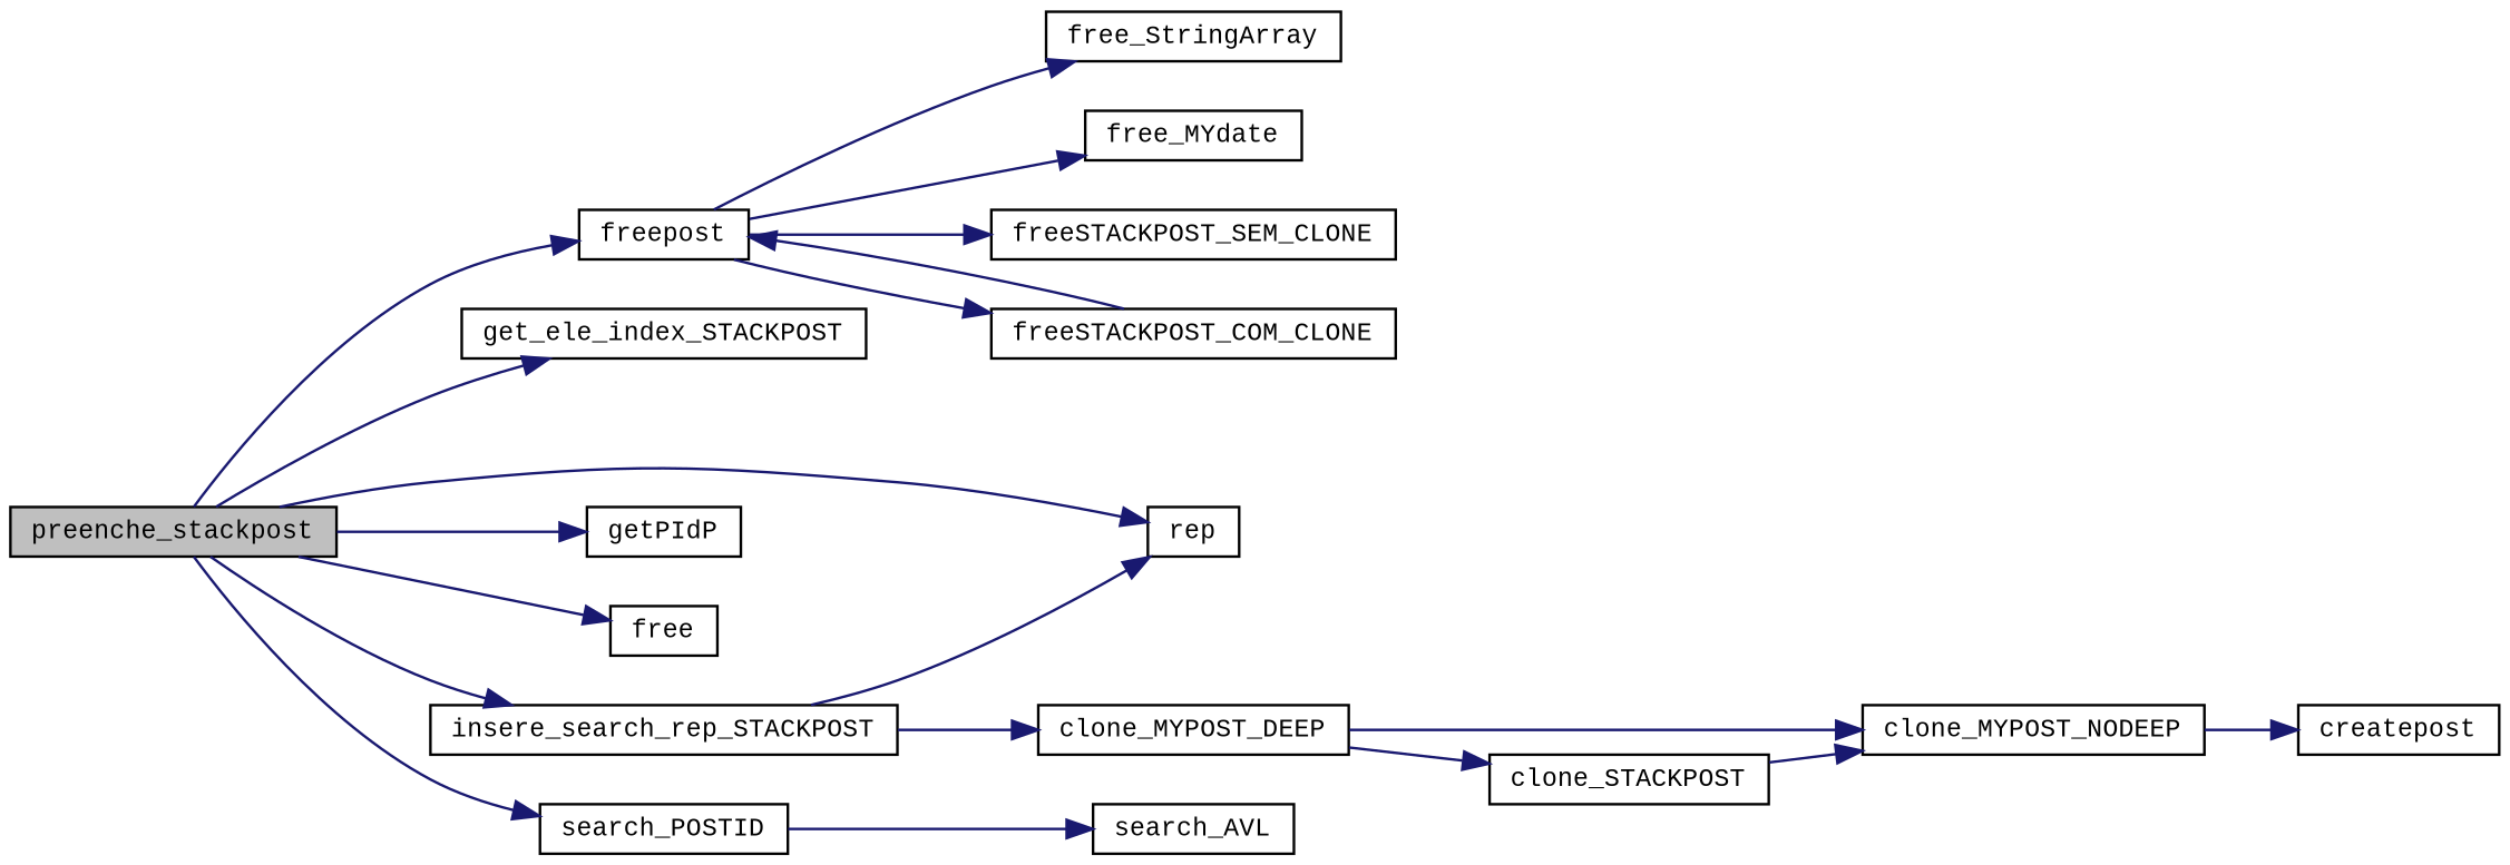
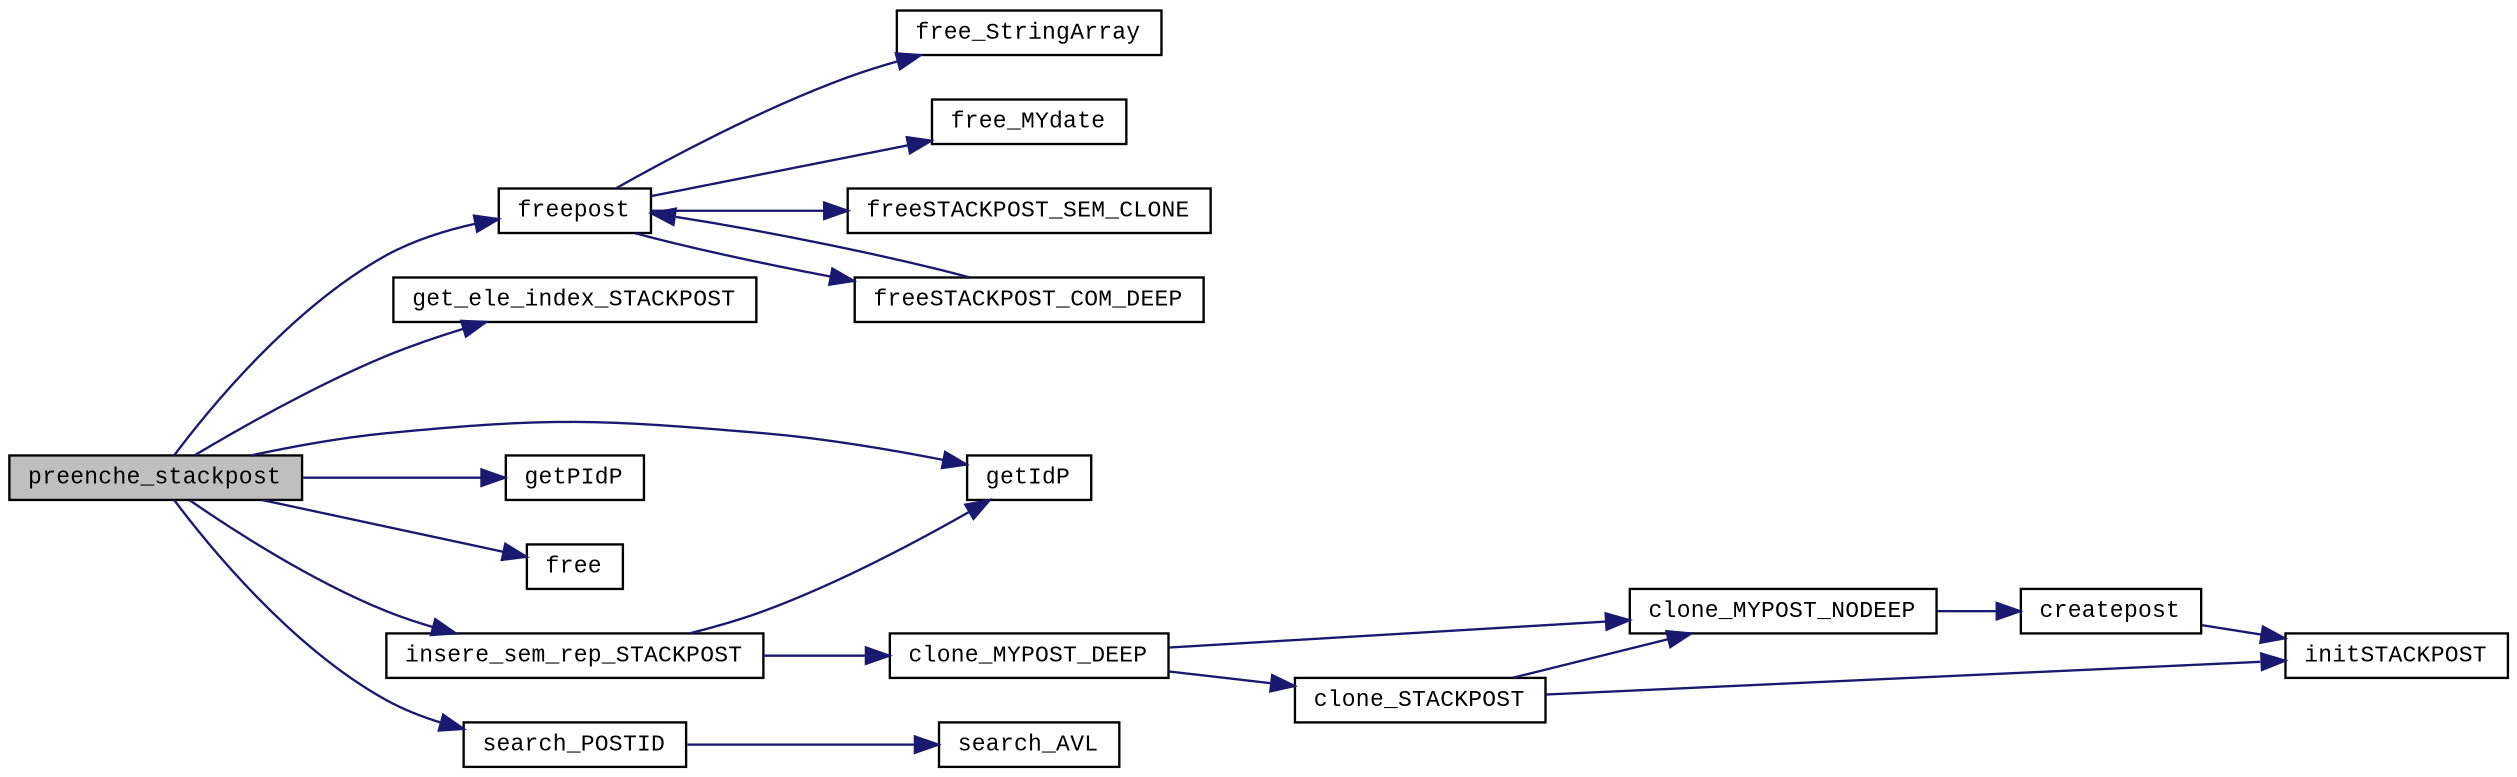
  digraph {
    fontname="Liberation Mono"
    rankdir=LR
    node [color=black fillcolor=white fontname="Liberation Mono" fontsize=10 shape=record style=filled]
    edge [color=midnightblue fontname="Liberation Mono" fontsize=10 labelfontname=FreeSans labelfontsize=10 style=solid]
    n1 [fillcolor=grey75 fontcolor=black height=0.2 label=preenche_stackpost width=0.4]
    n2 [height=0.2 label=freepost width=0.4]
    n3 [height=0.2 label=get_ele_index_STACKPOST width=0.4]
-   n4 [height=0.2 label=rep width=0.4]
+   n4 [height=0.2 label=getIdP width=0.4]
    n5 [height=0.2 label=getPIdP width=0.4]
    n6 [height=0.2 label=free width=0.4]
-   n7 [height=0.2 label=insere_search_rep_STACKPOST width=0.4]
+   n7 [height=0.2 label=insere_sem_rep_STACKPOST width=0.4]
    n8 [height=0.2 label=search_POSTID width=0.4]
    n9 [height=0.2 label=free_StringArray width=0.4]
    n10 [height=0.2 label=free_MYdate width=0.4]
    n11 [height=0.2 label=freeSTACKPOST_SEM_CLONE width=0.4]
-   n12 [height=0.2 label=freeSTACKPOST_COM_CLONE width=0.4]
+   n12 [height=0.2 label=freeSTACKPOST_COM_DEEP width=0.4]
    n13 [height=0.2 label=clone_MYPOST_DEEP width=0.4]
    n14 [height=0.2 label=search_AVL width=0.4]
    n15 [height=0.2 label=clone_MYPOST_NODEEP width=0.4]
    n16 [height=0.2 label=clone_STACKPOST width=0.4]
    n17 [height=0.2 label=createpost width=0.4]
+   n18 [height=0.2 label=initSTACKPOST width=0.4]
    n1 -> n2
    n1 -> n3
    n1 -> n4
    n1 -> n5
    n1 -> n6
    n1 -> n7
    n1 -> n8
    n2 -> n9
    n2 -> n10
    n2 -> n11
    n2 -> n12
    n7 -> n4
    n7 -> n13
    n8 -> n14
    n12 -> n2
    n13 -> n15
    n13 -> n16
    n15 -> n17
    n16 -> n15
+   n16 -> n18
+   n17 -> n18
  }
